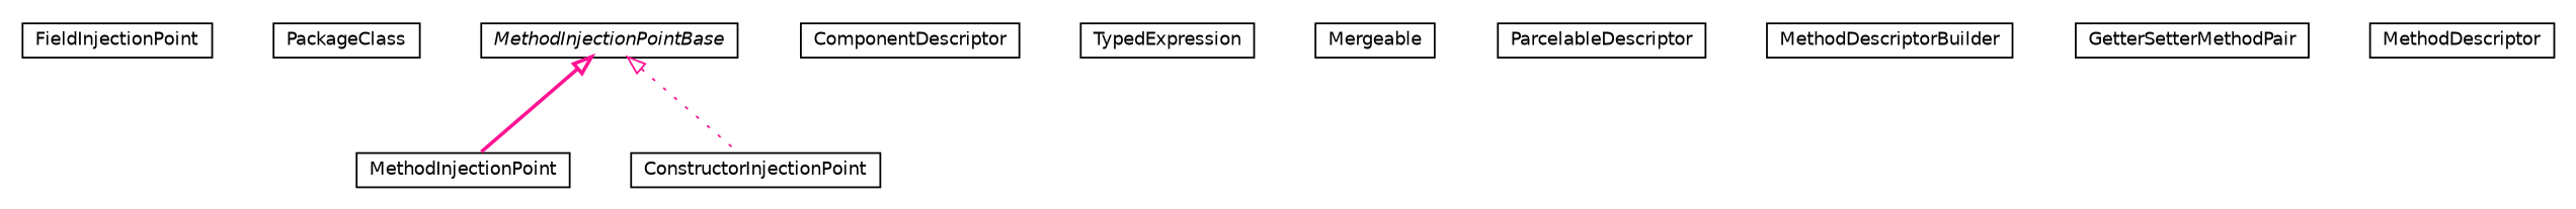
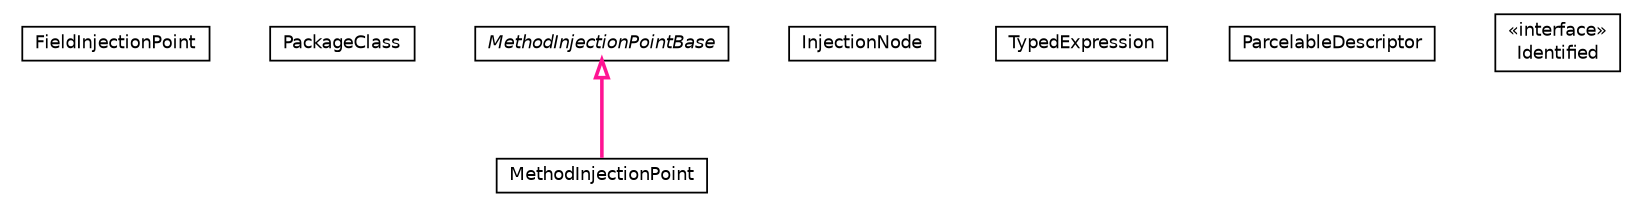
  digraph {
    nodesep=0.25
    ranksep=0.5
    node [fontcolor=black fontname=Helvetica fontsize=10.0 shape=plaintext]
    edge [arrowtail=empty dir=back fontname=Helvetica fontsize=10 headport=p labelfontname=Helvetica labelfontsize=10 tailport=p color=deeppink]
    n1 [label=<<table title="org.androidtransfuse.model.FieldInjectionPoint" border="0" cellborder="1" cellspacing="0" cellpadding="2" port="p" href="./FieldInjectionPoint.html"> 		<tr><td><table border="0" cellspacing="0" cellpadding="1"> <tr><td align="center" balign="center"> FieldInjectionPoint </td></tr> 		</table></td></tr> 		</table>>]
    n2 [label=<<table title="org.androidtransfuse.model.PackageClass" border="0" cellborder="1" cellspacing="0" cellpadding="2" port="p" href="./PackageClass.html"> 		<tr><td><table border="0" cellspacing="0" cellpadding="1"> <tr><td align="center" balign="center"> PackageClass </td></tr> 		</table></td></tr> 		</table>>]
    n3 [label=<<table title="org.androidtransfuse.model.MethodInjectionPoint" border="0" cellborder="1" cellspacing="0" cellpadding="2" port="p" href="./MethodInjectionPoint.html"> 		<tr><td><table border="0" cellspacing="0" cellpadding="1"> <tr><td align="center" balign="center"> MethodInjectionPoint </td></tr> 		</table></td></tr> 		</table>>]
-   n4 [label=<<table title="org.androidtransfuse.model.ComponentDescriptor" border="0" cellborder="1" cellspacing="0" cellpadding="2" port="p" href="./ComponentDescriptor.html"> 		<tr><td><table border="0" cellspacing="0" cellpadding="1"> <tr><td align="center" balign="center"> ComponentDescriptor </td></tr> 		</table></td></tr> 		</table>>]
    n5 [label=<<table title="org.androidtransfuse.model.MethodInjectionPointBase" border="0" cellborder="1" cellspacing="0" cellpadding="2" port="p" href="./MethodInjectionPointBase.html"> 		<tr><td><table border="0" cellspacing="0" cellpadding="1"> <tr><td align="center" balign="center"><font face="Helvetica-Oblique"> MethodInjectionPointBase </font></td></tr> 		</table></td></tr> 		</table>>]
-   n6 [label=<<table title="org.androidtransfuse.model.ConstructorInjectionPoint" border="0" cellborder="1" cellspacing="0" cellpadding="2" port="p" href="./ConstructorInjectionPoint.html"> 		<tr><td><table border="0" cellspacing="0" cellpadding="1"> <tr><td align="center" balign="center"> ConstructorInjectionPoint </td></tr> 		</table></td></tr> 		</table>>]
+   n7 [label=<<table title="org.androidtransfuse.model.InjectionNode" border="0" cellborder="1" cellspacing="0" cellpadding="2" port="p" href="./InjectionNode.html"> 		<tr><td><table border="0" cellspacing="0" cellpadding="1"> <tr><td align="center" balign="center"> InjectionNode </td></tr> 		</table></td></tr> 		</table>>]
    n8 [label=<<table title="org.androidtransfuse.model.TypedExpression" border="0" cellborder="1" cellspacing="0" cellpadding="2" port="p" href="./TypedExpression.html"> 		<tr><td><table border="0" cellspacing="0" cellpadding="1"> <tr><td align="center" balign="center"> TypedExpression </td></tr> 		</table></td></tr> 		</table>>]
-   n9 [label=<<table title="org.androidtransfuse.model.Mergeable" border="0" cellborder="1" cellspacing="0" cellpadding="2" port="p" href="./Mergeable.html"> 		<tr><td><table border="0" cellspacing="0" cellpadding="1"> <tr><td align="center" balign="center"> Mergeable </td></tr> 		</table></td></tr> 		</table>>]
    n10 [label=<<table title="org.androidtransfuse.model.ParcelableDescriptor" border="0" cellborder="1" cellspacing="0" cellpadding="2" port="p" href="./ParcelableDescriptor.html"> 		<tr><td><table border="0" cellspacing="0" cellpadding="1"> <tr><td align="center" balign="center"> ParcelableDescriptor </td></tr> 		</table></td></tr> 		</table>>]
-   n11 [label=<<table title="org.androidtransfuse.model.MethodDescriptorBuilder" border="0" cellborder="1" cellspacing="0" cellpadding="2" port="p" href="./MethodDescriptorBuilder.html"> 		<tr><td><table border="0" cellspacing="0" cellpadding="1"> <tr><td align="center" balign="center"> MethodDescriptorBuilder </td></tr> 		</table></td></tr> 		</table>>]
-   n13 [label=<<table title="org.androidtransfuse.model.GetterSetterMethodPair" border="0" cellborder="1" cellspacing="0" cellpadding="2" port="p" href="./GetterSetterMethodPair.html"> 		<tr><td><table border="0" cellspacing="0" cellpadding="1"> <tr><td align="center" balign="center"> GetterSetterMethodPair </td></tr> 		</table></td></tr> 		</table>>]
-   n14 [label=<<table title="org.androidtransfuse.model.MethodDescriptor" border="0" cellborder="1" cellspacing="0" cellpadding="2" port="p" href="./MethodDescriptor.html"> 		<tr><td><table border="0" cellspacing="0" cellpadding="1"> <tr><td align="center" balign="center"> MethodDescriptor </td></tr> 		</table></td></tr> 		</table>>]
+   n12 [label=<<table title="org.androidtransfuse.model.Identified" border="0" cellborder="1" cellspacing="0" cellpadding="2" port="p" href="./Identified.html"> 		<tr><td><table border="0" cellspacing="0" cellpadding="1"> <tr><td align="center" balign="center"> &#171;interface&#187; </td></tr> <tr><td align="center" balign="center"> Identified </td></tr> 		</table></td></tr> 		</table>>]
    n5 -> n3 [style=bold]
-   n5 -> n6 [style=dotted]
  }
